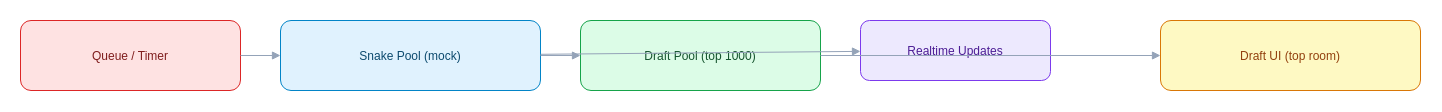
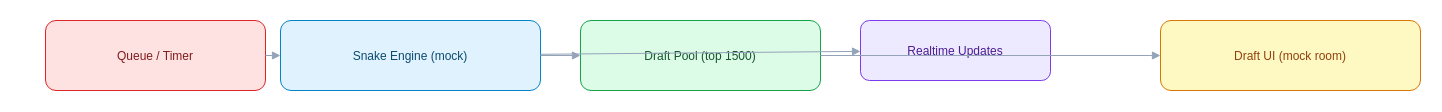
  <mxCell id="0" />
  <mxCell id="1" parent="0" />
- <mxCell id="2" value="Queue / Timer" style="rounded=1;fillColor=#FEE2E2;strokeColor=#DC2626;fontColor=#7F1D1D;" vertex="1" parent="1"><mxGeometry x="20" y="20" width="220" height="70" as="geometry" /></mxCell>
- <mxCell id="3" value="Snake Pool (mock)" style="rounded=1;fillColor=#E0F2FE;strokeColor=#0284C7;fontColor=#0C4A6E;" vertex="1" parent="1"><mxGeometry x="280" y="20" width="260" height="70" as="geometry" /></mxCell>
- <mxCell id="4" value="Draft Pool (top 1000)" style="rounded=1;fillColor=#DCFCE7;strokeColor=#16A34A;fontColor=#14532D;" vertex="1" parent="1"><mxGeometry x="580" y="20" width="240" height="70" as="geometry" /></mxCell>
+ <mxCell id="2" value="Queue / Timer" style="rounded=1;fillColor=#FEE2E2;strokeColor=#DC2626;fontColor=#7F1D1D;" vertex="1" parent="1"><mxGeometry x="45" y="20" width="220" height="70" as="geometry" /></mxCell>
+ <mxCell id="3" value="Snake Engine (mock)" style="rounded=1;fillColor=#E0F2FE;strokeColor=#0284C7;fontColor=#0C4A6E;" vertex="1" parent="1"><mxGeometry x="280" y="20" width="260" height="70" as="geometry" /></mxCell>
+ <mxCell id="4" value="Draft Pool (top 1500)" style="rounded=1;fillColor=#DCFCE7;strokeColor=#16A34A;fontColor=#14532D;" vertex="1" parent="1"><mxGeometry x="580" y="20" width="240" height="70" as="geometry" /></mxCell>
  <mxCell id="5" value="Realtime Updates" style="rounded=1;fillColor=#EDE9FE;strokeColor=#7C3AED;fontColor=#4C1D95;" vertex="1" parent="1"><mxGeometry x="860" y="20" width="190" height="60" as="geometry" /></mxCell>
- <mxCell id="6" value="Draft UI (top room)" style="rounded=1;fillColor=#FEF9C3;strokeColor=#D97706;fontColor=#92400E;" vertex="1" parent="1"><mxGeometry x="1160" y="20" width="260" height="70" as="geometry" /></mxCell>
+ <mxCell id="6" value="Draft UI (mock room)" style="rounded=1;fillColor=#FEF9C3;strokeColor=#D97706;fontColor=#92400E;" vertex="1" parent="1"><mxGeometry x="1160" y="20" width="260" height="70" as="geometry" /></mxCell>
  <mxCell id="7" style="endArrow=block;endFill=1;strokeColor=#94A3B8;" edge="1" source="2" target="3" parent="1"><mxGeometry relative="1" as="geometry" /></mxCell>
  <mxCell id="8" style="endArrow=block;endFill=1;strokeColor=#94A3B8;" edge="1" source="3" target="4" parent="1"><mxGeometry relative="1" as="geometry" /></mxCell>
  <mxCell id="9" style="endArrow=block;endFill=1;strokeColor=#94A3B8;" edge="1" source="4" target="6" parent="1"><mxGeometry relative="1" as="geometry" /></mxCell>
  <mxCell id="10" style="endArrow=block;endFill=1;strokeColor=#94A3B8;" edge="1" source="3" target="5" parent="1"><mxGeometry relative="1" as="geometry" /></mxCell>
